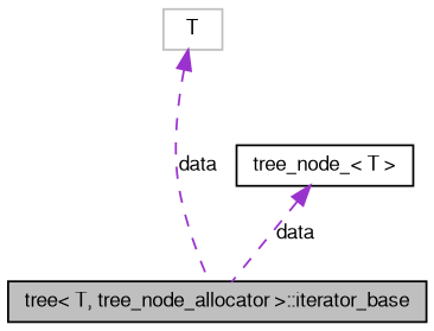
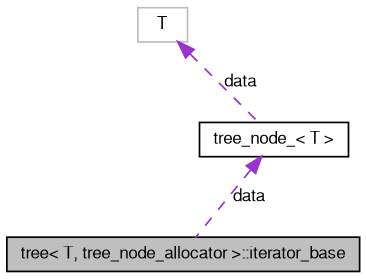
  digraph {
    node [color=black fontname=FreeSans fontsize=10 shape=record]
    edge [color=darkorchid3 dir=back fontname=FreeSans fontsize=10 labelfontname=FreeSans labelfontsize=10 style=dashed]
    n1 [fillcolor=grey75 fontcolor=black height=0.2 label="tree\< T, tree_node_allocator \>::iterator_base" style=filled width=0.4]
    n2 [height=0.2 label="tree_node_\< T \>" width=0.4]
    n3 [color=grey75 height=0.2 label=T width=0.4]
    n2 -> n1 [label=data]
-   n3 -> n1 [label=data]
+   n3 -> n2 [label=data]
  }
